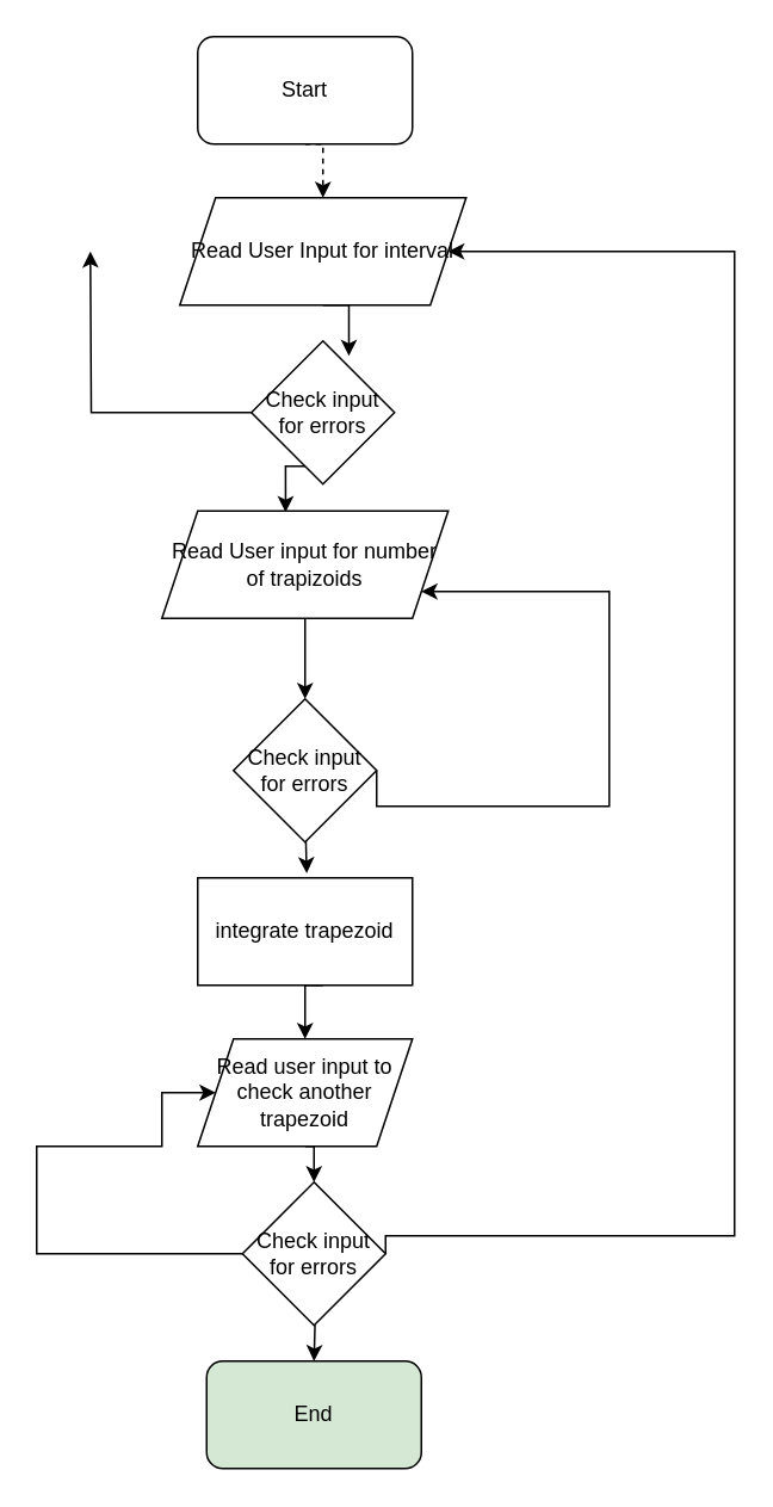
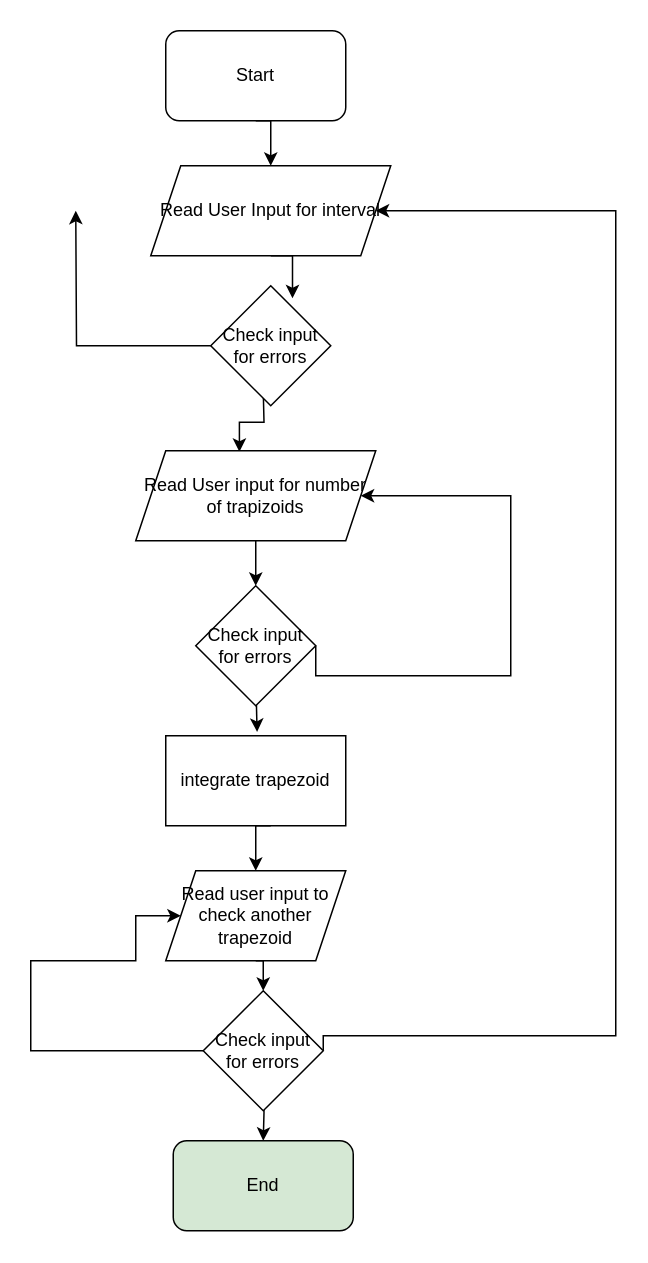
  <mxCell id="0" />
  <mxCell id="1" parent="0" />
- <mxCell id="2" style="edgeStyle=orthogonalEdgeStyle;rounded=0;orthogonalLoop=1;jettySize=auto;html=1;exitX=0.5;exitY=1;exitDx=0;exitDy=0;entryX=0.5;entryY=0;entryDx=0;entryDy=0;dashed=1;" edge="1" parent="1" source="3" target="6"><mxGeometry relative="1" as="geometry" /></mxCell>
+ <mxCell id="2" style="edgeStyle=orthogonalEdgeStyle;rounded=0;orthogonalLoop=1;jettySize=auto;html=1;exitX=0.5;exitY=1;exitDx=0;exitDy=0;entryX=0.5;entryY=0;entryDx=0;entryDy=0;" edge="1" parent="1" source="3" target="6"><mxGeometry relative="1" as="geometry" /></mxCell>
  <mxCell id="3" value="Start" style="rounded=1;whiteSpace=wrap;html=1;" vertex="1" parent="1"><mxGeometry x="110" y="20" width="120" height="60" as="geometry" /></mxCell>
  <mxCell id="4" value="End" style="rounded=1;whiteSpace=wrap;html=1;fillColor=#d5e8d4;" vertex="1" parent="1"><mxGeometry x="115" y="760" width="120" height="60" as="geometry" /></mxCell>
  <mxCell id="5" style="edgeStyle=orthogonalEdgeStyle;rounded=0;orthogonalLoop=1;jettySize=auto;html=1;exitX=0.5;exitY=1;exitDx=0;exitDy=0;entryX=0.63;entryY=-0.027;entryDx=0;entryDy=0;entryPerimeter=0;" edge="1" parent="1" source="6"><mxGeometry relative="1" as="geometry"><mxPoint x="194.5" y="198.38" as="targetPoint" /></mxGeometry></mxCell>
  <mxCell id="6" value="Read User Input for interval" style="shape=parallelogram;perimeter=parallelogramPerimeter;whiteSpace=wrap;html=1;fixedSize=1;" vertex="1" parent="1"><mxGeometry x="100" y="110" width="160" height="60" as="geometry" /></mxCell>
  <mxCell id="7" style="edgeStyle=orthogonalEdgeStyle;rounded=0;orthogonalLoop=1;jettySize=auto;html=1;exitX=0.5;exitY=1;exitDx=0;exitDy=0;entryX=0.432;entryY=0.012;entryDx=0;entryDy=0;entryPerimeter=0;" edge="1" parent="1" target="9"><mxGeometry relative="1" as="geometry"><mxPoint x="175" y="260" as="sourcePoint" /></mxGeometry></mxCell>
  <mxCell id="8" style="edgeStyle=orthogonalEdgeStyle;rounded=0;orthogonalLoop=1;jettySize=auto;html=1;exitX=0.5;exitY=1;exitDx=0;exitDy=0;entryX=0.5;entryY=0;entryDx=0;entryDy=0;" edge="1" parent="1" source="9"><mxGeometry relative="1" as="geometry"><mxPoint x="170" y="390" as="targetPoint" /></mxGeometry></mxCell>
- <mxCell id="9" value="Read User input for number of trapizoids" style="shape=parallelogram;perimeter=parallelogramPerimeter;whiteSpace=wrap;html=1;fixedSize=1;" vertex="1" parent="1"><mxGeometry x="90" y="285" width="160" height="60" as="geometry" /></mxCell>
+ <mxCell id="9" value="Read User input for number of trapizoids" style="shape=parallelogram;perimeter=parallelogramPerimeter;whiteSpace=wrap;html=1;fixedSize=1;" vertex="1" parent="1"><mxGeometry x="90" y="300" width="160" height="60" as="geometry" /></mxCell>
  <mxCell id="10" style="edgeStyle=orthogonalEdgeStyle;rounded=0;orthogonalLoop=1;jettySize=auto;html=1;exitX=0.5;exitY=1;exitDx=0;exitDy=0;entryX=0.424;entryY=-0.043;entryDx=0;entryDy=0;entryPerimeter=0;" edge="1" parent="1"><mxGeometry relative="1" as="geometry"><mxPoint x="170" y="450" as="sourcePoint" /><mxPoint x="170.88" y="487.42" as="targetPoint" /></mxGeometry></mxCell>
  <mxCell id="11" style="edgeStyle=orthogonalEdgeStyle;rounded=0;orthogonalLoop=1;jettySize=auto;html=1;exitX=0.5;exitY=1;exitDx=0;exitDy=0;entryX=0.5;entryY=0;entryDx=0;entryDy=0;" edge="1" parent="1" target="13"><mxGeometry relative="1" as="geometry"><mxPoint x="180" y="550" as="sourcePoint" /></mxGeometry></mxCell>
  <mxCell id="12" style="edgeStyle=orthogonalEdgeStyle;rounded=0;orthogonalLoop=1;jettySize=auto;html=1;exitX=0.5;exitY=1;exitDx=0;exitDy=0;entryX=0.5;entryY=0;entryDx=0;entryDy=0;" edge="1" parent="1" source="13"><mxGeometry relative="1" as="geometry"><mxPoint x="175" y="660" as="targetPoint" /></mxGeometry></mxCell>
  <mxCell id="13" value="Read user input to check another trapezoid" style="shape=parallelogram;perimeter=parallelogramPerimeter;whiteSpace=wrap;html=1;fixedSize=1;" vertex="1" parent="1"><mxGeometry x="110" y="580" width="120" height="60" as="geometry" /></mxCell>
  <mxCell id="14" style="edgeStyle=orthogonalEdgeStyle;rounded=0;orthogonalLoop=1;jettySize=auto;html=1;exitX=0.5;exitY=1;exitDx=0;exitDy=0;entryX=0.5;entryY=0;entryDx=0;entryDy=0;" edge="1" parent="1" target="4"><mxGeometry relative="1" as="geometry"><mxPoint x="175" y="720" as="sourcePoint" /></mxGeometry></mxCell>
  <mxCell id="15" style="edgeStyle=orthogonalEdgeStyle;rounded=0;orthogonalLoop=1;jettySize=auto;html=1;exitX=1;exitY=0.5;exitDx=0;exitDy=0;entryX=1;entryY=0.5;entryDx=0;entryDy=0;" edge="1" parent="1" source="21" target="6"><mxGeometry relative="1" as="geometry"><mxPoint x="370" y="88" as="targetPoint" /><mxPoint x="235" y="690" as="sourcePoint" /><Array as="points"><mxPoint x="215" y="690" /><mxPoint x="410" y="690" /><mxPoint x="410" y="140" /></Array></mxGeometry></mxCell>
  <mxCell id="16" style="edgeStyle=orthogonalEdgeStyle;rounded=0;orthogonalLoop=1;jettySize=auto;html=1;exitX=0;exitY=0.5;exitDx=0;exitDy=0;" edge="1" parent="1" source="17"><mxGeometry relative="1" as="geometry"><mxPoint x="50" y="140" as="targetPoint" /></mxGeometry></mxCell>
  <mxCell id="17" value="&lt;span&gt;Check input for errors&lt;/span&gt;" style="rhombus;whiteSpace=wrap;html=1;" vertex="1" parent="1"><mxGeometry x="140" y="190" width="80" height="80" as="geometry" /></mxCell>
  <mxCell id="18" style="edgeStyle=orthogonalEdgeStyle;rounded=0;orthogonalLoop=1;jettySize=auto;html=1;exitX=1;exitY=0.5;exitDx=0;exitDy=0;" edge="1" parent="1" source="19" target="9"><mxGeometry relative="1" as="geometry"><mxPoint x="340" y="429.714" as="targetPoint" /><Array as="points"><mxPoint x="210" y="450" /><mxPoint x="340" y="450" /><mxPoint x="340" y="330" /></Array></mxGeometry></mxCell>
  <mxCell id="19" value="&lt;span&gt;Check input for errors&lt;/span&gt;" style="rhombus;whiteSpace=wrap;html=1;" vertex="1" parent="1"><mxGeometry x="130" y="390" width="80" height="80" as="geometry" /></mxCell>
  <mxCell id="20" style="edgeStyle=orthogonalEdgeStyle;rounded=0;orthogonalLoop=1;jettySize=auto;html=1;exitX=0;exitY=0.5;exitDx=0;exitDy=0;entryX=0;entryY=0.5;entryDx=0;entryDy=0;" edge="1" parent="1" source="21" target="13"><mxGeometry relative="1" as="geometry"><mxPoint x="0" y="650" as="targetPoint" /><Array as="points"><mxPoint x="20" y="700" /><mxPoint x="20" y="640" /><mxPoint x="90" y="640" /><mxPoint x="90" y="610" /></Array></mxGeometry></mxCell>
  <mxCell id="21" value="&lt;span&gt;Check input for errors&lt;/span&gt;" style="rhombus;whiteSpace=wrap;html=1;" vertex="1" parent="1"><mxGeometry x="135" y="660" width="80" height="80" as="geometry" /></mxCell>
  <mxCell id="22" value="&lt;span&gt;integrate trapezoid&lt;/span&gt;" style="rounded=0;whiteSpace=wrap;html=1;" vertex="1" parent="1"><mxGeometry x="110" y="490" width="120" height="60" as="geometry" /></mxCell>
